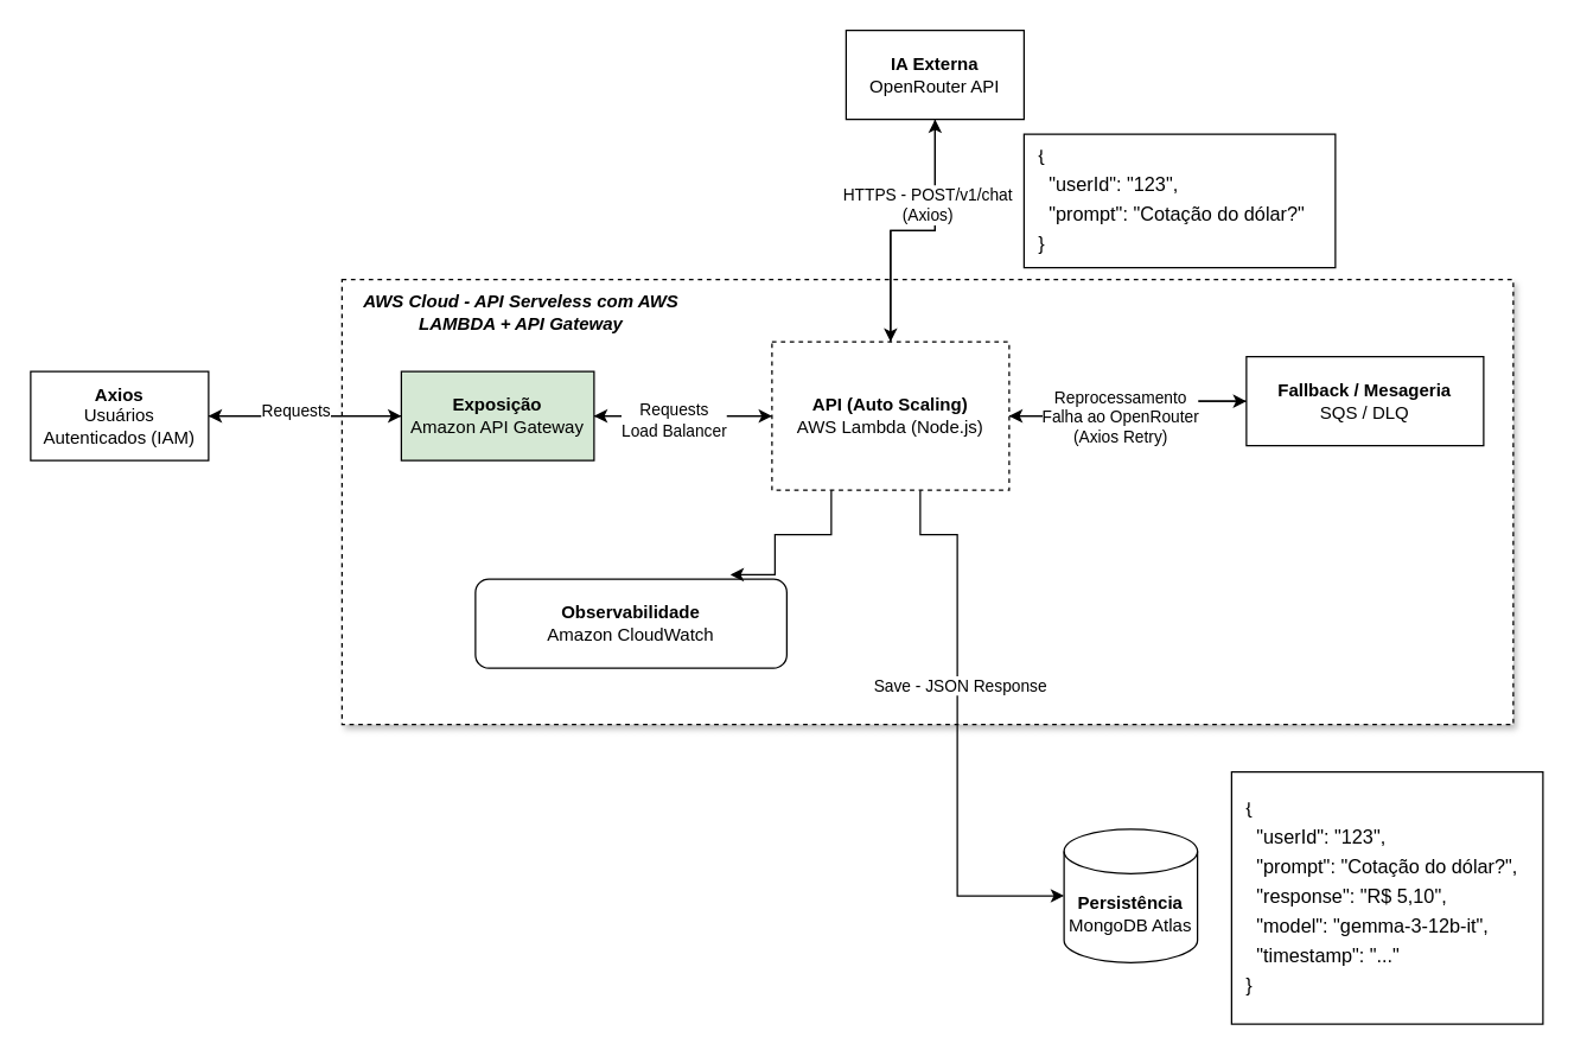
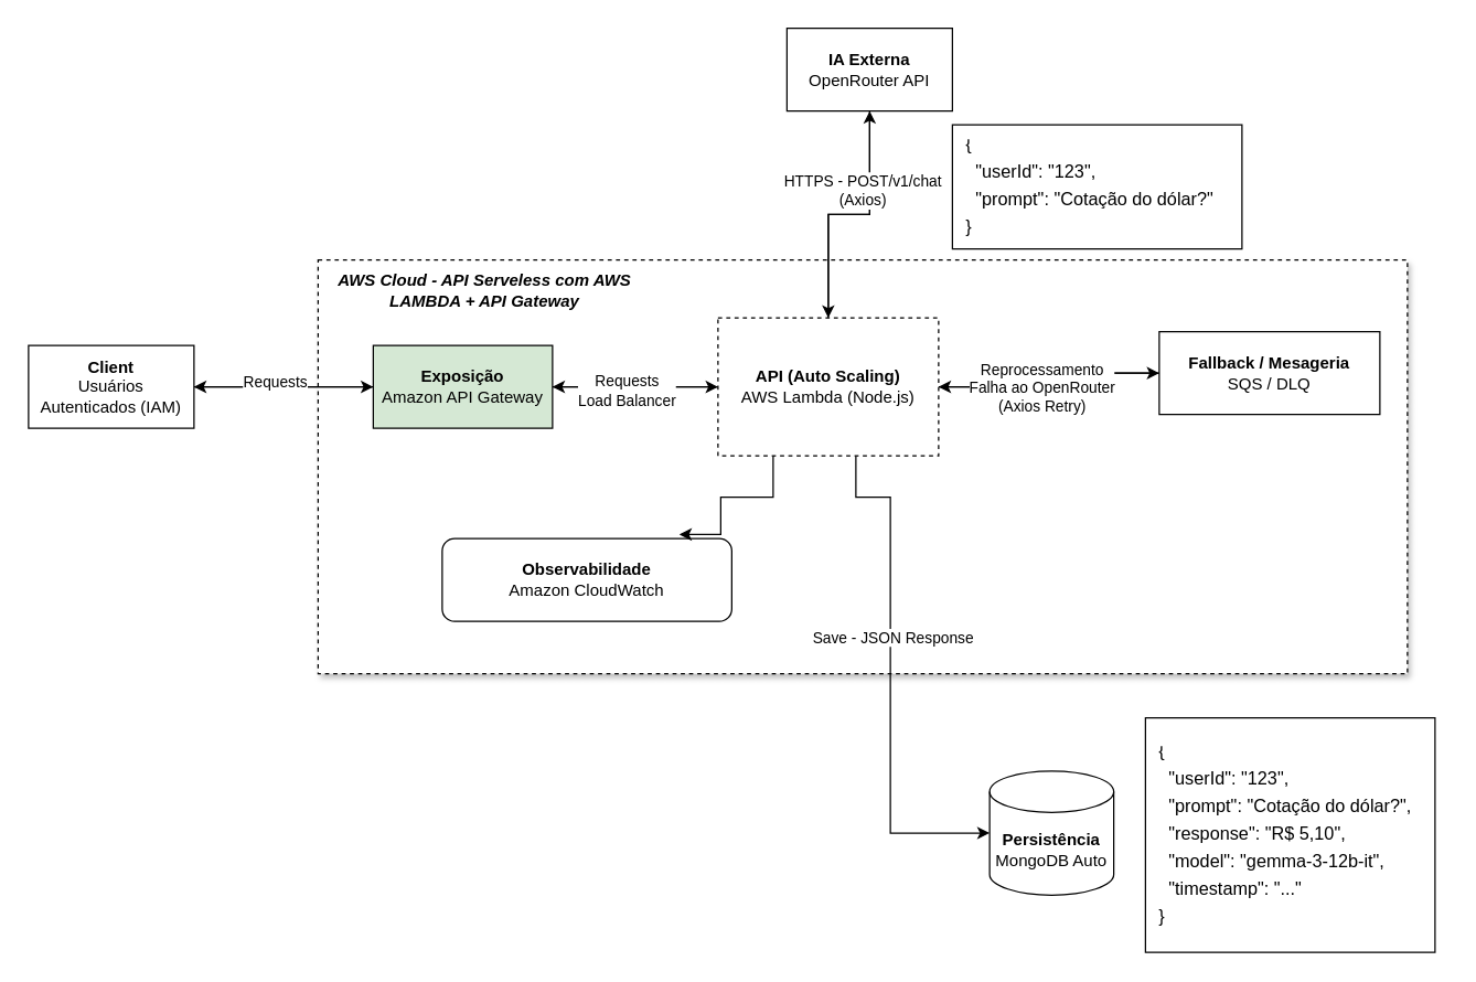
  <mxCell id="0" />
  <mxCell id="1" parent="0" />
  <mxCell id="2" value="" style="rounded=0;whiteSpace=wrap;html=1;" vertex="1" parent="1"><mxGeometry x="830" y="520" width="210" height="170" as="geometry" /></mxCell>
  <mxCell id="3" value="" style="rounded=0;whiteSpace=wrap;html=1;fillStyle=auto;shadow=1;glass=0;dashed=1;" vertex="1" parent="1"><mxGeometry x="230" y="188" width="790" height="300" as="geometry" /></mxCell>
  <mxCell id="4" value="" style="edgeStyle=orthogonalEdgeStyle;rounded=0;orthogonalLoop=1;jettySize=auto;html=1;" edge="1" parent="1" source="5" target="11"><mxGeometry relative="1" as="geometry" /></mxCell>
- <mxCell id="5" value="&lt;b&gt;Axios&lt;/b&gt;&lt;div&gt;Usuários Autenticados (IAM)&lt;/div&gt;" style="rounded=0;whiteSpace=wrap;html=1;" vertex="1" parent="1"><mxGeometry x="20" y="250" width="120" height="60" as="geometry" /></mxCell>
+ <mxCell id="5" value="&lt;b&gt;Client&lt;/b&gt;&lt;div&gt;Usuários Autenticados (IAM)&lt;/div&gt;" style="rounded=0;whiteSpace=wrap;html=1;" vertex="1" parent="1"><mxGeometry x="20" y="250" width="120" height="60" as="geometry" /></mxCell>
  <mxCell id="6" value="" style="edgeStyle=orthogonalEdgeStyle;rounded=0;orthogonalLoop=1;jettySize=auto;html=1;" edge="1" parent="1" source="7" target="20"><mxGeometry relative="1" as="geometry" /></mxCell>
  <mxCell id="7" value="&lt;b&gt;IA Externa&lt;/b&gt;&lt;div&gt;OpenRouter API&lt;/div&gt;" style="rounded=0;whiteSpace=wrap;html=1;" vertex="1" parent="1"><mxGeometry x="570" y="20" width="120" height="60" as="geometry" /></mxCell>
  <mxCell id="8" value="" style="edgeStyle=orthogonalEdgeStyle;rounded=0;orthogonalLoop=1;jettySize=auto;html=1;" edge="1" parent="1" source="11" target="5"><mxGeometry relative="1" as="geometry" /></mxCell>
  <mxCell id="9" value="Requests" style="edgeLabel;html=1;align=center;verticalAlign=middle;resizable=0;points=[];" vertex="1" connectable="0" parent="8"><mxGeometry x="0.108" y="-4" relative="1" as="geometry"><mxPoint as="offset" /></mxGeometry></mxCell>
  <mxCell id="10" value="" style="edgeStyle=orthogonalEdgeStyle;rounded=0;orthogonalLoop=1;jettySize=auto;html=1;" edge="1" parent="1" source="11" target="20"><mxGeometry relative="1" as="geometry" /></mxCell>
  <mxCell id="11" value="&lt;span style=&quot;background-color: transparent;&quot;&gt;&lt;b&gt;Exposição&lt;/b&gt;&lt;/span&gt;&lt;div&gt;&lt;span style=&quot;background-color: transparent;&quot;&gt;Amazon API Gateway&lt;/span&gt;&lt;/div&gt;" style="rounded=0;whiteSpace=wrap;html=1;fillColor=#d5e8d4;" vertex="1" parent="1"><mxGeometry x="270" y="250" width="130" height="60" as="geometry" /></mxCell>
- <mxCell id="12" value="&lt;b&gt;Persistência&lt;/b&gt;&lt;div&gt;&lt;span style=&quot;background-color: transparent;&quot;&gt;MongoDB Atlas&lt;/span&gt;&lt;/div&gt;" style="shape=cylinder3;whiteSpace=wrap;html=1;boundedLbl=1;backgroundOutline=1;size=15;" vertex="1" parent="1"><mxGeometry x="717" y="558.5" width="90" height="90" as="geometry" /></mxCell>
+ <mxCell id="12" value="&lt;b&gt;Persistência&lt;/b&gt;&lt;div&gt;&lt;span style=&quot;background-color: transparent;&quot;&gt;MongoDB Auto&lt;/span&gt;&lt;/div&gt;" style="shape=cylinder3;whiteSpace=wrap;html=1;boundedLbl=1;backgroundOutline=1;size=15;" vertex="1" parent="1"><mxGeometry x="717" y="558.5" width="90" height="90" as="geometry" /></mxCell>
  <mxCell id="13" value="" style="edgeStyle=orthogonalEdgeStyle;rounded=0;orthogonalLoop=1;jettySize=auto;html=1;" edge="1" parent="1" source="20" target="12"><mxGeometry relative="1" as="geometry"><Array as="points"><mxPoint x="620" y="360" /><mxPoint x="645" y="360" /></Array></mxGeometry></mxCell>
  <mxCell id="14" value="Save - JSON Response" style="edgeLabel;html=1;align=center;verticalAlign=middle;resizable=0;points=[];" vertex="1" connectable="0" parent="13"><mxGeometry x="-0.158" y="1" relative="1" as="geometry"><mxPoint as="offset" /></mxGeometry></mxCell>
  <mxCell id="15" value="" style="edgeStyle=orthogonalEdgeStyle;rounded=0;orthogonalLoop=1;jettySize=auto;html=1;" edge="1" parent="1" source="20" target="7"><mxGeometry relative="1" as="geometry" /></mxCell>
  <mxCell id="16" value="HTTPS - POST/v1/chat&lt;div&gt;(Axios)&lt;/div&gt;" style="edgeLabel;html=1;align=center;verticalAlign=middle;resizable=0;points=[];" vertex="1" connectable="0" parent="15"><mxGeometry x="0.091" relative="1" as="geometry"><mxPoint x="1" y="-18" as="offset" /></mxGeometry></mxCell>
  <mxCell id="17" value="" style="edgeStyle=orthogonalEdgeStyle;rounded=0;orthogonalLoop=1;jettySize=auto;html=1;" edge="1" parent="1" source="20" target="11"><mxGeometry relative="1" as="geometry" /></mxCell>
  <mxCell id="18" value="Requests&lt;div&gt;Load Balancer&lt;/div&gt;" style="edgeLabel;html=1;align=center;verticalAlign=middle;resizable=0;points=[];" vertex="1" connectable="0" parent="17"><mxGeometry x="0.114" y="2" relative="1" as="geometry"><mxPoint as="offset" /></mxGeometry></mxCell>
  <mxCell id="19" value="" style="edgeStyle=orthogonalEdgeStyle;rounded=0;orthogonalLoop=1;jettySize=auto;html=1;" edge="1" parent="1" source="20" target="25"><mxGeometry relative="1" as="geometry" /></mxCell>
  <mxCell id="20" value="&lt;b&gt;API (Auto Scaling)&lt;/b&gt;&lt;div&gt;AWS Lambda (Node.js)&lt;/div&gt;" style="rounded=0;whiteSpace=wrap;html=1;dashed=1;" vertex="1" parent="1"><mxGeometry x="520" y="230" width="160" height="100" as="geometry" /></mxCell>
  <mxCell id="21" value="&lt;div&gt;&lt;b&gt;Observabilidade&lt;/b&gt;&lt;/div&gt;&lt;div&gt;Amazon CloudWatch&lt;/div&gt;" style="whiteSpace=wrap;html=1;rounded=1;" vertex="1" parent="1"><mxGeometry x="320" y="390" width="210" height="60" as="geometry" /></mxCell>
  <mxCell id="22" style="edgeStyle=orthogonalEdgeStyle;rounded=0;orthogonalLoop=1;jettySize=auto;html=1;entryX=0.819;entryY=-0.05;entryDx=0;entryDy=0;entryPerimeter=0;" edge="1" parent="1" source="20" target="21"><mxGeometry relative="1" as="geometry"><Array as="points"><mxPoint x="560" y="360" /><mxPoint x="522" y="360" /></Array></mxGeometry></mxCell>
  <mxCell id="23" value="" style="edgeStyle=orthogonalEdgeStyle;rounded=0;orthogonalLoop=1;jettySize=auto;html=1;" edge="1" parent="1" source="25" target="20"><mxGeometry relative="1" as="geometry" /></mxCell>
  <mxCell id="24" value="Reprocessamento&lt;div&gt;Falha ao OpenRouter&lt;/div&gt;&lt;div&gt;(Axios Retry)&lt;/div&gt;" style="edgeLabel;html=1;align=center;verticalAlign=middle;resizable=0;points=[];" vertex="1" connectable="0" parent="23"><mxGeometry x="0.133" relative="1" as="geometry"><mxPoint as="offset" /></mxGeometry></mxCell>
  <mxCell id="25" value="&lt;b&gt;Fallback / Mesageria&lt;/b&gt;&lt;div&gt;SQS / DLQ&lt;/div&gt;" style="rounded=0;whiteSpace=wrap;html=1;" vertex="1" parent="1"><mxGeometry x="840" y="240" width="160" height="60" as="geometry" /></mxCell>
  <mxCell id="26" value="&lt;b&gt;&lt;i&gt;AWS Cloud - API Serveless com AWS LAMBDA + API Gateway&lt;/i&gt;&lt;/b&gt;" style="text;html=1;align=center;verticalAlign=middle;whiteSpace=wrap;rounded=0;" vertex="1" parent="1"><mxGeometry x="242" y="195" width="218" height="30" as="geometry" /></mxCell>
  <mxCell id="27" value="&lt;div style=&quot;line-height: 0%;&quot;&gt;&lt;h1 style=&quot;margin-top: 0px;&quot;&gt;&lt;span style=&quot;font-weight: 400;&quot;&gt;&lt;font style=&quot;font-size: 13px;&quot;&gt;{&lt;/font&gt;&lt;/span&gt;&lt;/h1&gt;&lt;h1 style=&quot;margin-top: 0px;&quot;&gt;&lt;span style=&quot;font-weight: 400;&quot;&gt;&lt;font style=&quot;font-size: 13px;&quot;&gt;&amp;nbsp; &quot;userId&quot;: &quot;123&quot;,&lt;/font&gt;&lt;/span&gt;&lt;/h1&gt;&lt;h1 style=&quot;margin-top: 0px;&quot;&gt;&lt;span style=&quot;font-weight: 400;&quot;&gt;&lt;font style=&quot;font-size: 13px;&quot;&gt;&amp;nbsp; &quot;prompt&quot;: &quot;Cotação do dólar?&quot;,&lt;/font&gt;&lt;/span&gt;&lt;/h1&gt;&lt;h1 style=&quot;margin-top: 0px;&quot;&gt;&lt;span style=&quot;font-weight: 400;&quot;&gt;&lt;font style=&quot;font-size: 13px;&quot;&gt;&amp;nbsp; &quot;response&quot;: &quot;R$ 5,10&quot;,&lt;/font&gt;&lt;/span&gt;&lt;/h1&gt;&lt;h1 style=&quot;margin-top: 0px;&quot;&gt;&lt;span style=&quot;font-weight: 400;&quot;&gt;&lt;font style=&quot;font-size: 13px;&quot;&gt;&amp;nbsp; &quot;model&quot;: &quot;gemma-3-12b-it&quot;,&lt;/font&gt;&lt;/span&gt;&lt;/h1&gt;&lt;h1 style=&quot;margin-top: 0px;&quot;&gt;&lt;span style=&quot;font-weight: 400;&quot;&gt;&lt;font style=&quot;font-size: 13px;&quot;&gt;&amp;nbsp; &quot;timestamp&quot;: &quot;...&quot;&lt;/font&gt;&lt;/span&gt;&lt;/h1&gt;&lt;h1 style=&quot;margin-top: 0px;&quot;&gt;&lt;span style=&quot;font-weight: 400;&quot;&gt;&lt;font style=&quot;font-size: 13px;&quot;&gt;}&lt;/font&gt;&lt;/span&gt;&lt;/h1&gt;&lt;/div&gt;" style="text;html=1;whiteSpace=wrap;overflow=hidden;rounded=0;" vertex="1" parent="1"><mxGeometry x="838" y="533.5" width="210" height="140" as="geometry" /></mxCell>
  <mxCell id="28" value="" style="rounded=0;whiteSpace=wrap;html=1;" vertex="1" parent="1"><mxGeometry x="690" y="90" width="210" height="90" as="geometry" /></mxCell>
  <mxCell id="29" value="&lt;div style=&quot;line-height: 0%;&quot;&gt;&lt;h1 style=&quot;margin-top: 0px;&quot;&gt;&lt;span style=&quot;font-weight: 400;&quot;&gt;&lt;font style=&quot;font-size: 13px;&quot;&gt;{&lt;/font&gt;&lt;/span&gt;&lt;/h1&gt;&lt;h1 style=&quot;margin-top: 0px;&quot;&gt;&lt;span style=&quot;font-weight: 400;&quot;&gt;&lt;font style=&quot;font-size: 13px;&quot;&gt;&amp;nbsp; &quot;userId&quot;: &quot;123&quot;,&lt;/font&gt;&lt;/span&gt;&lt;/h1&gt;&lt;h1 style=&quot;margin-top: 0px;&quot;&gt;&lt;span style=&quot;font-weight: 400;&quot;&gt;&lt;font style=&quot;font-size: 13px;&quot;&gt;&amp;nbsp; &quot;prompt&quot;: &quot;Cotação do dólar?&quot;&lt;/font&gt;&lt;/span&gt;&lt;/h1&gt;&lt;h1 style=&quot;margin-top: 0px;&quot;&gt;&lt;span style=&quot;font-weight: 400;&quot;&gt;&lt;font style=&quot;font-size: 13px;&quot;&gt;}&lt;/font&gt;&lt;/span&gt;&lt;/h1&gt;&lt;/div&gt;" style="text;html=1;whiteSpace=wrap;overflow=hidden;rounded=0;" vertex="1" parent="1"><mxGeometry x="698" y="93.5" width="210" height="86.5" as="geometry" /></mxCell>
